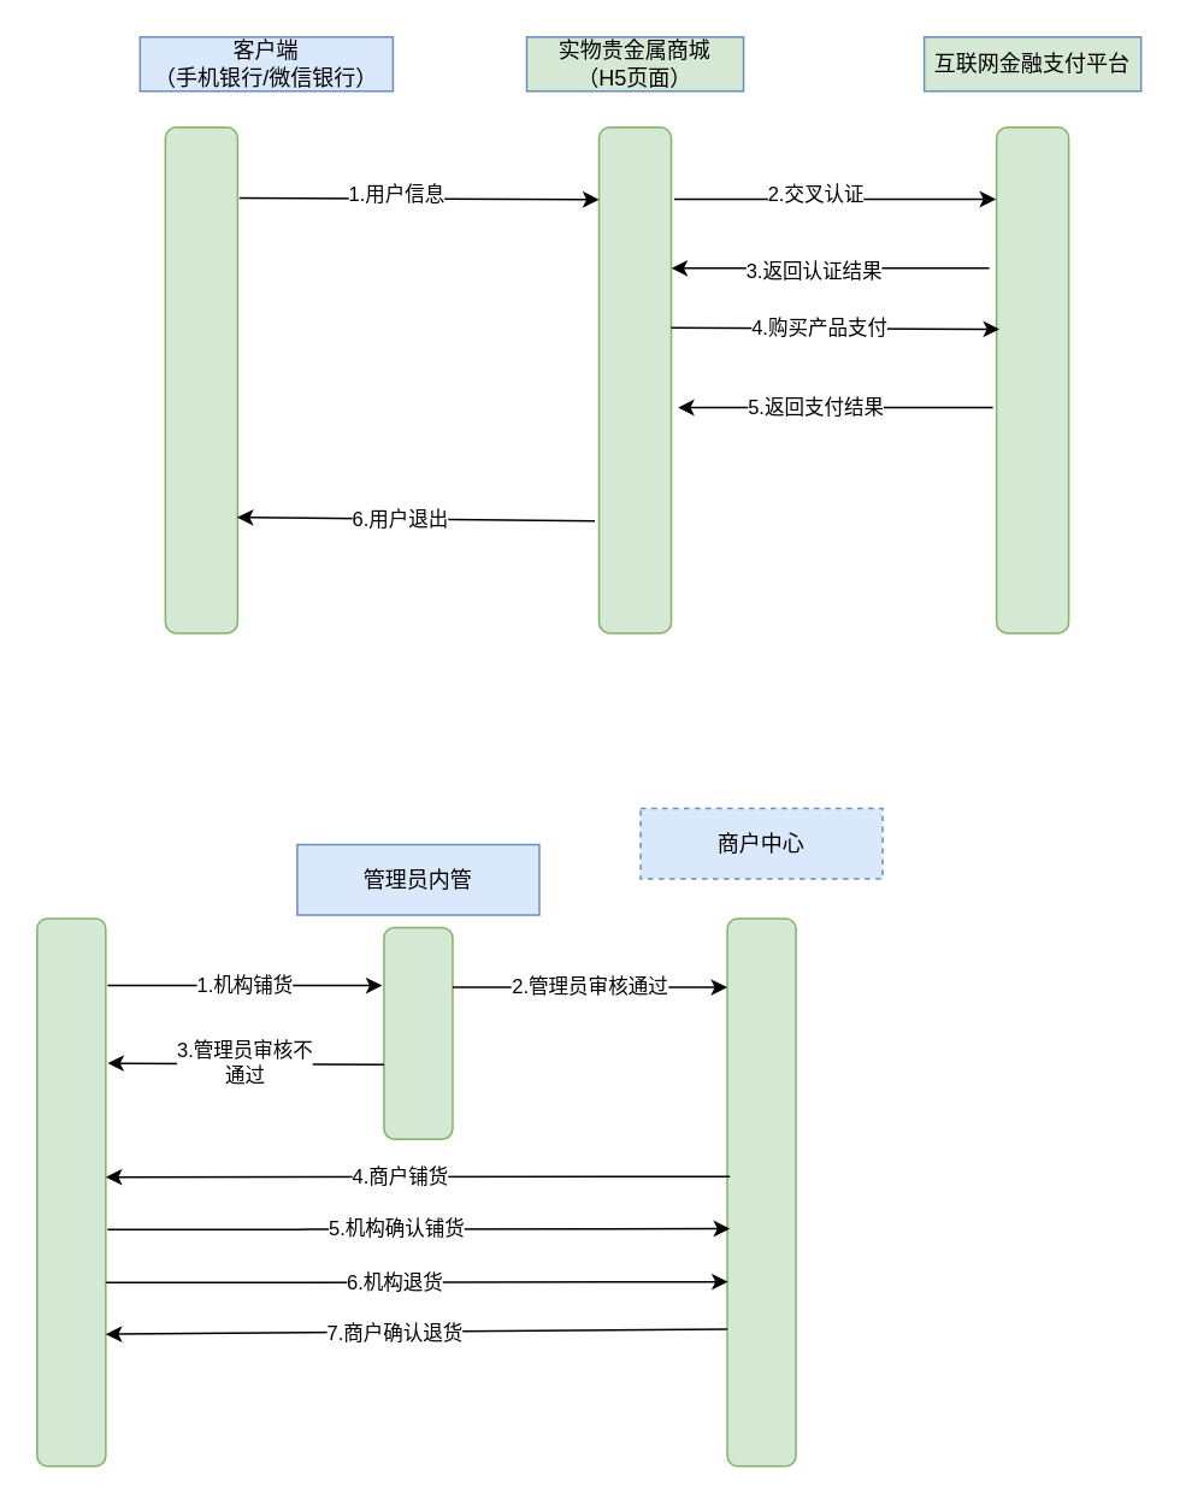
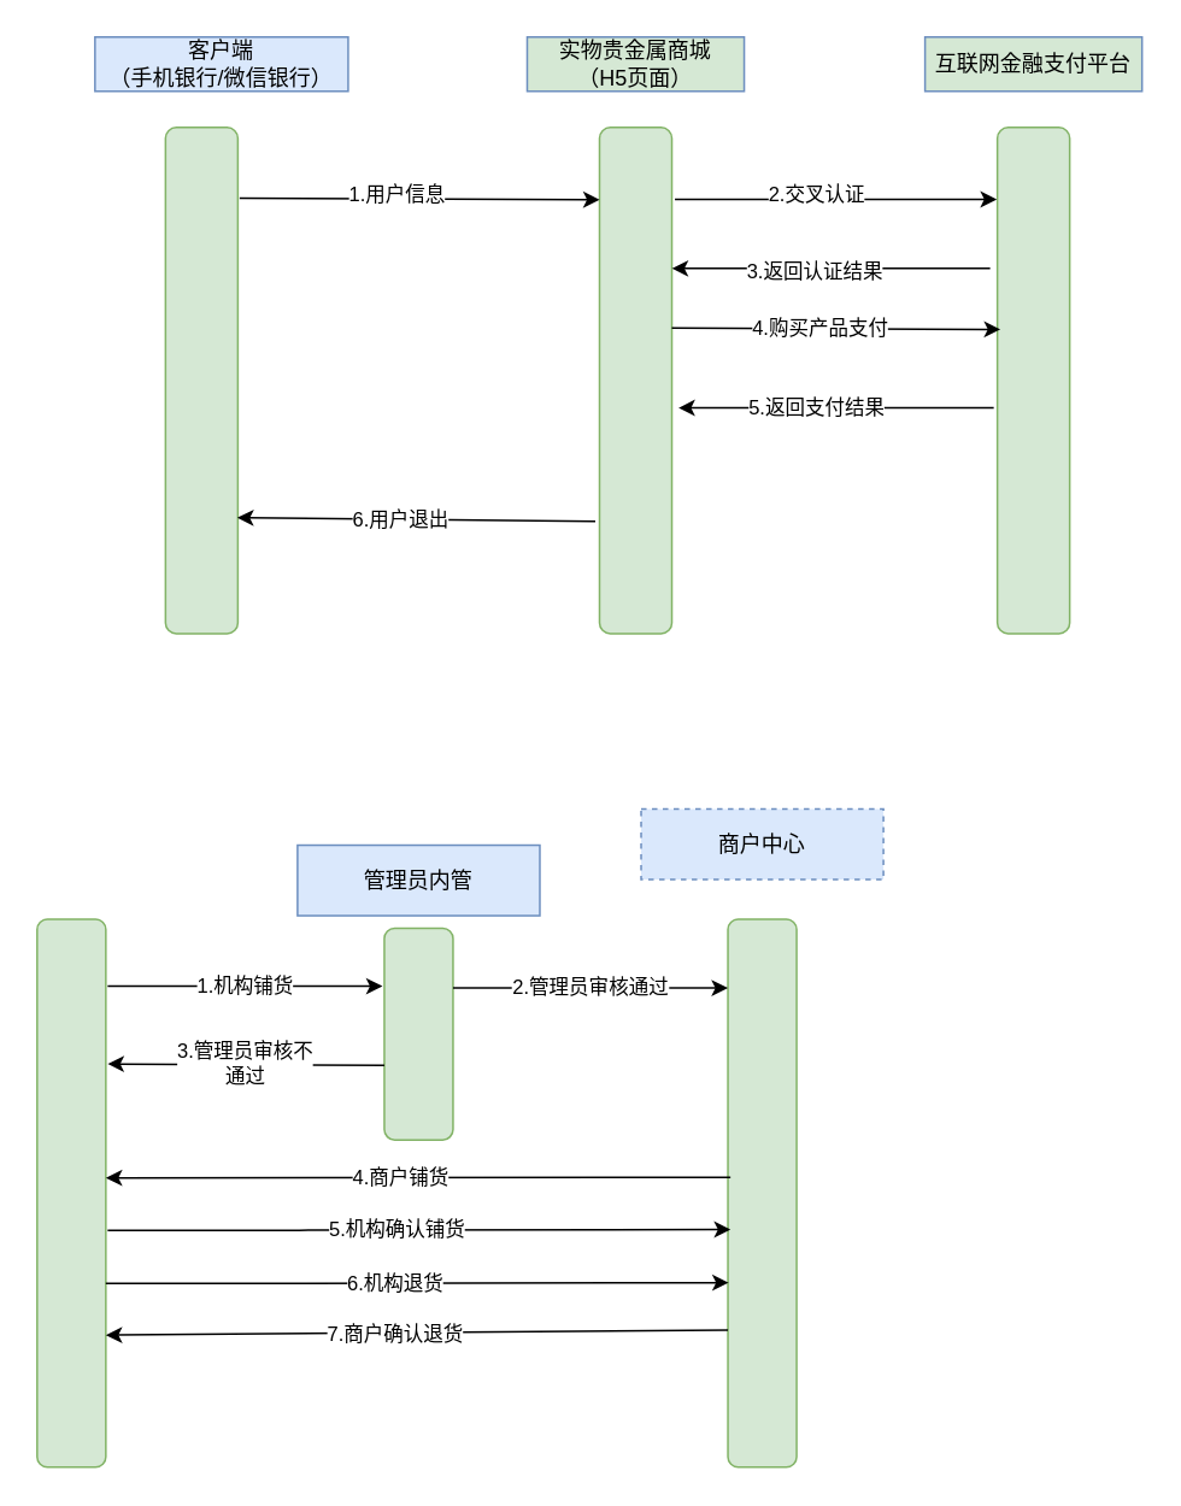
  <mxCell id="0" />
  <mxCell id="1" parent="0" />
- <mxCell id="2" value="客户端&lt;br&gt;（手机银行/微信银行）" style="whiteSpace=wrap;html=1;rounded=0;fillColor=#dae8fc;strokeColor=#6c8ebf;" parent="1" vertex="1"><mxGeometry x="77" y="20" width="140" height="30" as="geometry" /></mxCell>
+ <mxCell id="2" value="客户端&lt;br&gt;（手机银行/微信银行）" style="whiteSpace=wrap;html=1;rounded=0;fillColor=#dae8fc;strokeColor=#6c8ebf;" parent="1" vertex="1"><mxGeometry x="52" y="20" width="140" height="30" as="geometry" /></mxCell>
  <mxCell id="3" value="" style="whiteSpace=wrap;html=1;fillColor=#d5e8d4;strokeColor=#82b366;rounded=1;" parent="1" vertex="1"><mxGeometry x="91" y="70" width="40" height="280" as="geometry" /></mxCell>
  <mxCell id="4" value="实物贵金属商城&lt;br&gt;（H5页面）" style="whiteSpace=wrap;html=1;rounded=0;fillColor=#d5e8d4;strokeColor=#6c8ebf;" parent="1" vertex="1"><mxGeometry x="291" y="20" width="120" height="30" as="geometry" /></mxCell>
  <mxCell id="5" value="互联网金融支付平台" style="whiteSpace=wrap;html=1;rounded=0;fillColor=#d5e8d4;strokeColor=#6c8ebf;" parent="1" vertex="1"><mxGeometry x="511" y="20" width="120" height="30" as="geometry" /></mxCell>
  <mxCell id="6" value="" style="whiteSpace=wrap;html=1;fillColor=#d5e8d4;strokeColor=#82b366;rounded=1;" parent="1" vertex="1"><mxGeometry x="331" y="70" width="40" height="280" as="geometry" /></mxCell>
  <mxCell id="7" value="" style="endArrow=classic;html=1;exitX=1.025;exitY=0.14;exitDx=0;exitDy=0;exitPerimeter=0;" parent="1" source="3" edge="1"><mxGeometry width="50" height="50" relative="1" as="geometry"><mxPoint x="141" y="110" as="sourcePoint" /><mxPoint x="331" y="110" as="targetPoint" /></mxGeometry></mxCell>
  <mxCell id="8" value="1.用户信息" style="edgeLabel;html=1;align=center;verticalAlign=middle;resizable=0;points=[];rounded=1;" parent="7" vertex="1" connectable="0"><mxGeometry x="-0.134" y="3" relative="1" as="geometry"><mxPoint as="offset" /></mxGeometry></mxCell>
  <mxCell id="9" value="" style="whiteSpace=wrap;html=1;fillColor=#d5e8d4;strokeColor=#82b366;rounded=1;" parent="1" vertex="1"><mxGeometry x="551" y="70" width="40" height="280" as="geometry" /></mxCell>
  <mxCell id="10" value="" style="endArrow=classic;html=1;entryX=-0.008;entryY=0.142;entryDx=0;entryDy=0;entryPerimeter=0;exitX=1.042;exitY=0.142;exitDx=0;exitDy=0;exitPerimeter=0;" parent="1" source="6" target="9" edge="1"><mxGeometry width="50" height="50" relative="1" as="geometry"><mxPoint x="371" y="150" as="sourcePoint" /><mxPoint x="421" y="100" as="targetPoint" /></mxGeometry></mxCell>
  <mxCell id="11" value="2.交叉认证" style="edgeLabel;html=1;align=center;verticalAlign=middle;resizable=0;points=[];rounded=1;" parent="10" vertex="1" connectable="0"><mxGeometry x="-0.124" y="3" relative="1" as="geometry"><mxPoint as="offset" /></mxGeometry></mxCell>
  <mxCell id="12" value="" style="endArrow=classic;html=1;" parent="1" edge="1"><mxGeometry width="50" height="50" relative="1" as="geometry"><mxPoint x="547" y="148" as="sourcePoint" /><mxPoint x="371" y="148" as="targetPoint" /></mxGeometry></mxCell>
  <mxCell id="13" value="3.返回认证结果" style="edgeLabel;html=1;align=center;verticalAlign=middle;resizable=0;points=[];rounded=1;" parent="12" vertex="1" connectable="0"><mxGeometry x="0.189" y="1" relative="1" as="geometry"><mxPoint x="7" as="offset" /></mxGeometry></mxCell>
  <mxCell id="14" value="" style="endArrow=classic;html=1;entryX=0.042;entryY=0.399;entryDx=0;entryDy=0;entryPerimeter=0;" parent="1" target="9" edge="1"><mxGeometry width="50" height="50" relative="1" as="geometry"><mxPoint x="371" y="181" as="sourcePoint" /><mxPoint x="401" y="130" as="targetPoint" /></mxGeometry></mxCell>
  <mxCell id="15" value="4.购买产品支付" style="edgeLabel;html=1;align=center;verticalAlign=middle;resizable=0;points=[];rounded=1;" parent="14" vertex="1" connectable="0"><mxGeometry x="-0.106" y="2" relative="1" as="geometry"><mxPoint y="1" as="offset" /></mxGeometry></mxCell>
  <mxCell id="16" value="" style="endArrow=classic;html=1;entryX=1.092;entryY=0.554;entryDx=0;entryDy=0;entryPerimeter=0;" parent="1" target="6" edge="1"><mxGeometry width="50" height="50" relative="1" as="geometry"><mxPoint x="549" y="225" as="sourcePoint" /><mxPoint x="401" y="130" as="targetPoint" /></mxGeometry></mxCell>
  <mxCell id="17" value="5.返回支付结果" style="edgeLabel;html=1;align=center;verticalAlign=middle;resizable=0;points=[];rounded=1;" parent="16" vertex="1" connectable="0"><mxGeometry x="0.367" y="-1" relative="1" as="geometry"><mxPoint x="21" as="offset" /></mxGeometry></mxCell>
  <mxCell id="18" value="" style="endArrow=classic;html=1;entryX=0.992;entryY=0.771;entryDx=0;entryDy=0;entryPerimeter=0;exitX=-0.058;exitY=0.778;exitDx=0;exitDy=0;exitPerimeter=0;" parent="1" source="6" target="3" edge="1"><mxGeometry width="50" height="50" relative="1" as="geometry"><mxPoint x="321" y="286" as="sourcePoint" /><mxPoint x="401" y="130" as="targetPoint" /></mxGeometry></mxCell>
  <mxCell id="19" value="6.用户退出" style="edgeLabel;html=1;align=center;verticalAlign=middle;resizable=0;points=[];rounded=1;" parent="18" vertex="1" connectable="0"><mxGeometry x="0.091" relative="1" as="geometry"><mxPoint as="offset" /></mxGeometry></mxCell>
  <mxCell id="20" value="管理员内管" style="rounded=0;whiteSpace=wrap;html=1;fillColor=#dae8fc;strokeColor=#6c8ebf;" parent="1" vertex="1"><mxGeometry x="164" y="467" width="134" height="39" as="geometry" /></mxCell>
  <mxCell id="21" value="商户中心" style="rounded=0;whiteSpace=wrap;html=1;fillColor=#dae8fc;strokeColor=#6c8ebf;dashed=1;" parent="1" vertex="1"><mxGeometry x="354" y="447" width="134" height="39" as="geometry" /></mxCell>
  <mxCell id="22" value="" style="rounded=1;whiteSpace=wrap;html=1;fillColor=#d5e8d4;strokeColor=#82b366;" parent="1" vertex="1"><mxGeometry x="20" y="508" width="38" height="303" as="geometry" /></mxCell>
  <mxCell id="23" value="" style="rounded=1;whiteSpace=wrap;html=1;fillColor=#d5e8d4;strokeColor=#82b366;" parent="1" vertex="1"><mxGeometry x="402" y="508" width="38" height="303" as="geometry" /></mxCell>
  <mxCell id="24" value="" style="rounded=1;whiteSpace=wrap;html=1;fillColor=#d5e8d4;strokeColor=#82b366;" parent="1" vertex="1"><mxGeometry x="212" y="513" width="38" height="117" as="geometry" /></mxCell>
  <mxCell id="25" value="1.机构铺货" style="endArrow=classic;html=1;" parent="1" edge="1"><mxGeometry width="50" height="50" relative="1" as="geometry"><mxPoint x="59" y="545" as="sourcePoint" /><mxPoint x="211" y="545" as="targetPoint" /></mxGeometry></mxCell>
  <mxCell id="26" value="2.管理员审核通过" style="endArrow=classic;html=1;" parent="1" edge="1"><mxGeometry width="50" height="50" relative="1" as="geometry"><mxPoint x="250" y="546" as="sourcePoint" /><mxPoint x="402" y="546" as="targetPoint" /></mxGeometry></mxCell>
  <mxCell id="27" value="3.管理员审核不&lt;br&gt;通过" style="endArrow=classic;html=1;exitX=0;exitY=0.25;exitDx=0;exitDy=0;" parent="1" edge="1"><mxGeometry width="50" height="50" relative="1" as="geometry"><mxPoint x="212" y="588.75" as="sourcePoint" /><mxPoint x="59" y="588" as="targetPoint" /></mxGeometry></mxCell>
  <mxCell id="28" value="" style="endArrow=classic;html=1;exitX=0.037;exitY=0.471;exitDx=0;exitDy=0;exitPerimeter=0;" parent="1" source="23" edge="1"><mxGeometry width="50" height="50" relative="1" as="geometry"><mxPoint x="398" y="651" as="sourcePoint" /><mxPoint x="58" y="651" as="targetPoint" /></mxGeometry></mxCell>
  <mxCell id="29" value="4.商户铺货" style="edgeLabel;html=1;align=center;verticalAlign=middle;resizable=0;points=[];" parent="28" vertex="1" connectable="0"><mxGeometry x="0.057" relative="1" as="geometry"><mxPoint as="offset" /></mxGeometry></mxCell>
  <mxCell id="30" value="" style="endArrow=classic;html=1;entryX=0.037;entryY=0.553;entryDx=0;entryDy=0;entryPerimeter=0;" parent="1" edge="1"><mxGeometry width="50" height="50" relative="1" as="geometry"><mxPoint x="59" y="680" as="sourcePoint" /><mxPoint x="403.406" y="679.559" as="targetPoint" /><Array as="points"><mxPoint x="155" y="680" /></Array></mxGeometry></mxCell>
  <mxCell id="31" value="5.机构确认铺货" style="edgeLabel;html=1;align=center;verticalAlign=middle;resizable=0;points=[];" parent="30" vertex="1" connectable="0"><mxGeometry x="0.057" relative="1" as="geometry"><mxPoint x="-22" as="offset" /></mxGeometry></mxCell>
  <mxCell id="32" value="" style="endArrow=classic;exitX=0;exitY=0.75;exitDx=0;exitDy=0;html=1;" parent="1" source="23" edge="1"><mxGeometry width="50" height="50" relative="1" as="geometry"><mxPoint x="397" y="738" as="sourcePoint" /><mxPoint x="58" y="738" as="targetPoint" /></mxGeometry></mxCell>
  <mxCell id="33" value="7.商户确认退货" style="edgeLabel;html=1;align=center;verticalAlign=middle;resizable=0;points=[];" parent="32" vertex="1" connectable="0"><mxGeometry x="0.073" y="1" relative="1" as="geometry"><mxPoint as="offset" /></mxGeometry></mxCell>
  <mxCell id="34" value="" style="endArrow=classic;html=1;entryX=0.037;entryY=0.553;entryDx=0;entryDy=0;entryPerimeter=0;" parent="1" edge="1"><mxGeometry width="50" height="50" relative="1" as="geometry"><mxPoint x="58" y="709.44" as="sourcePoint" /><mxPoint x="402.406" y="708.999" as="targetPoint" /><Array as="points"><mxPoint x="154" y="709.44" /></Array></mxGeometry></mxCell>
  <mxCell id="35" value="6.机构退货" style="edgeLabel;html=1;align=center;verticalAlign=middle;resizable=0;points=[];" parent="34" vertex="1" connectable="0"><mxGeometry x="0.057" relative="1" as="geometry"><mxPoint x="-22" as="offset" /></mxGeometry></mxCell>
